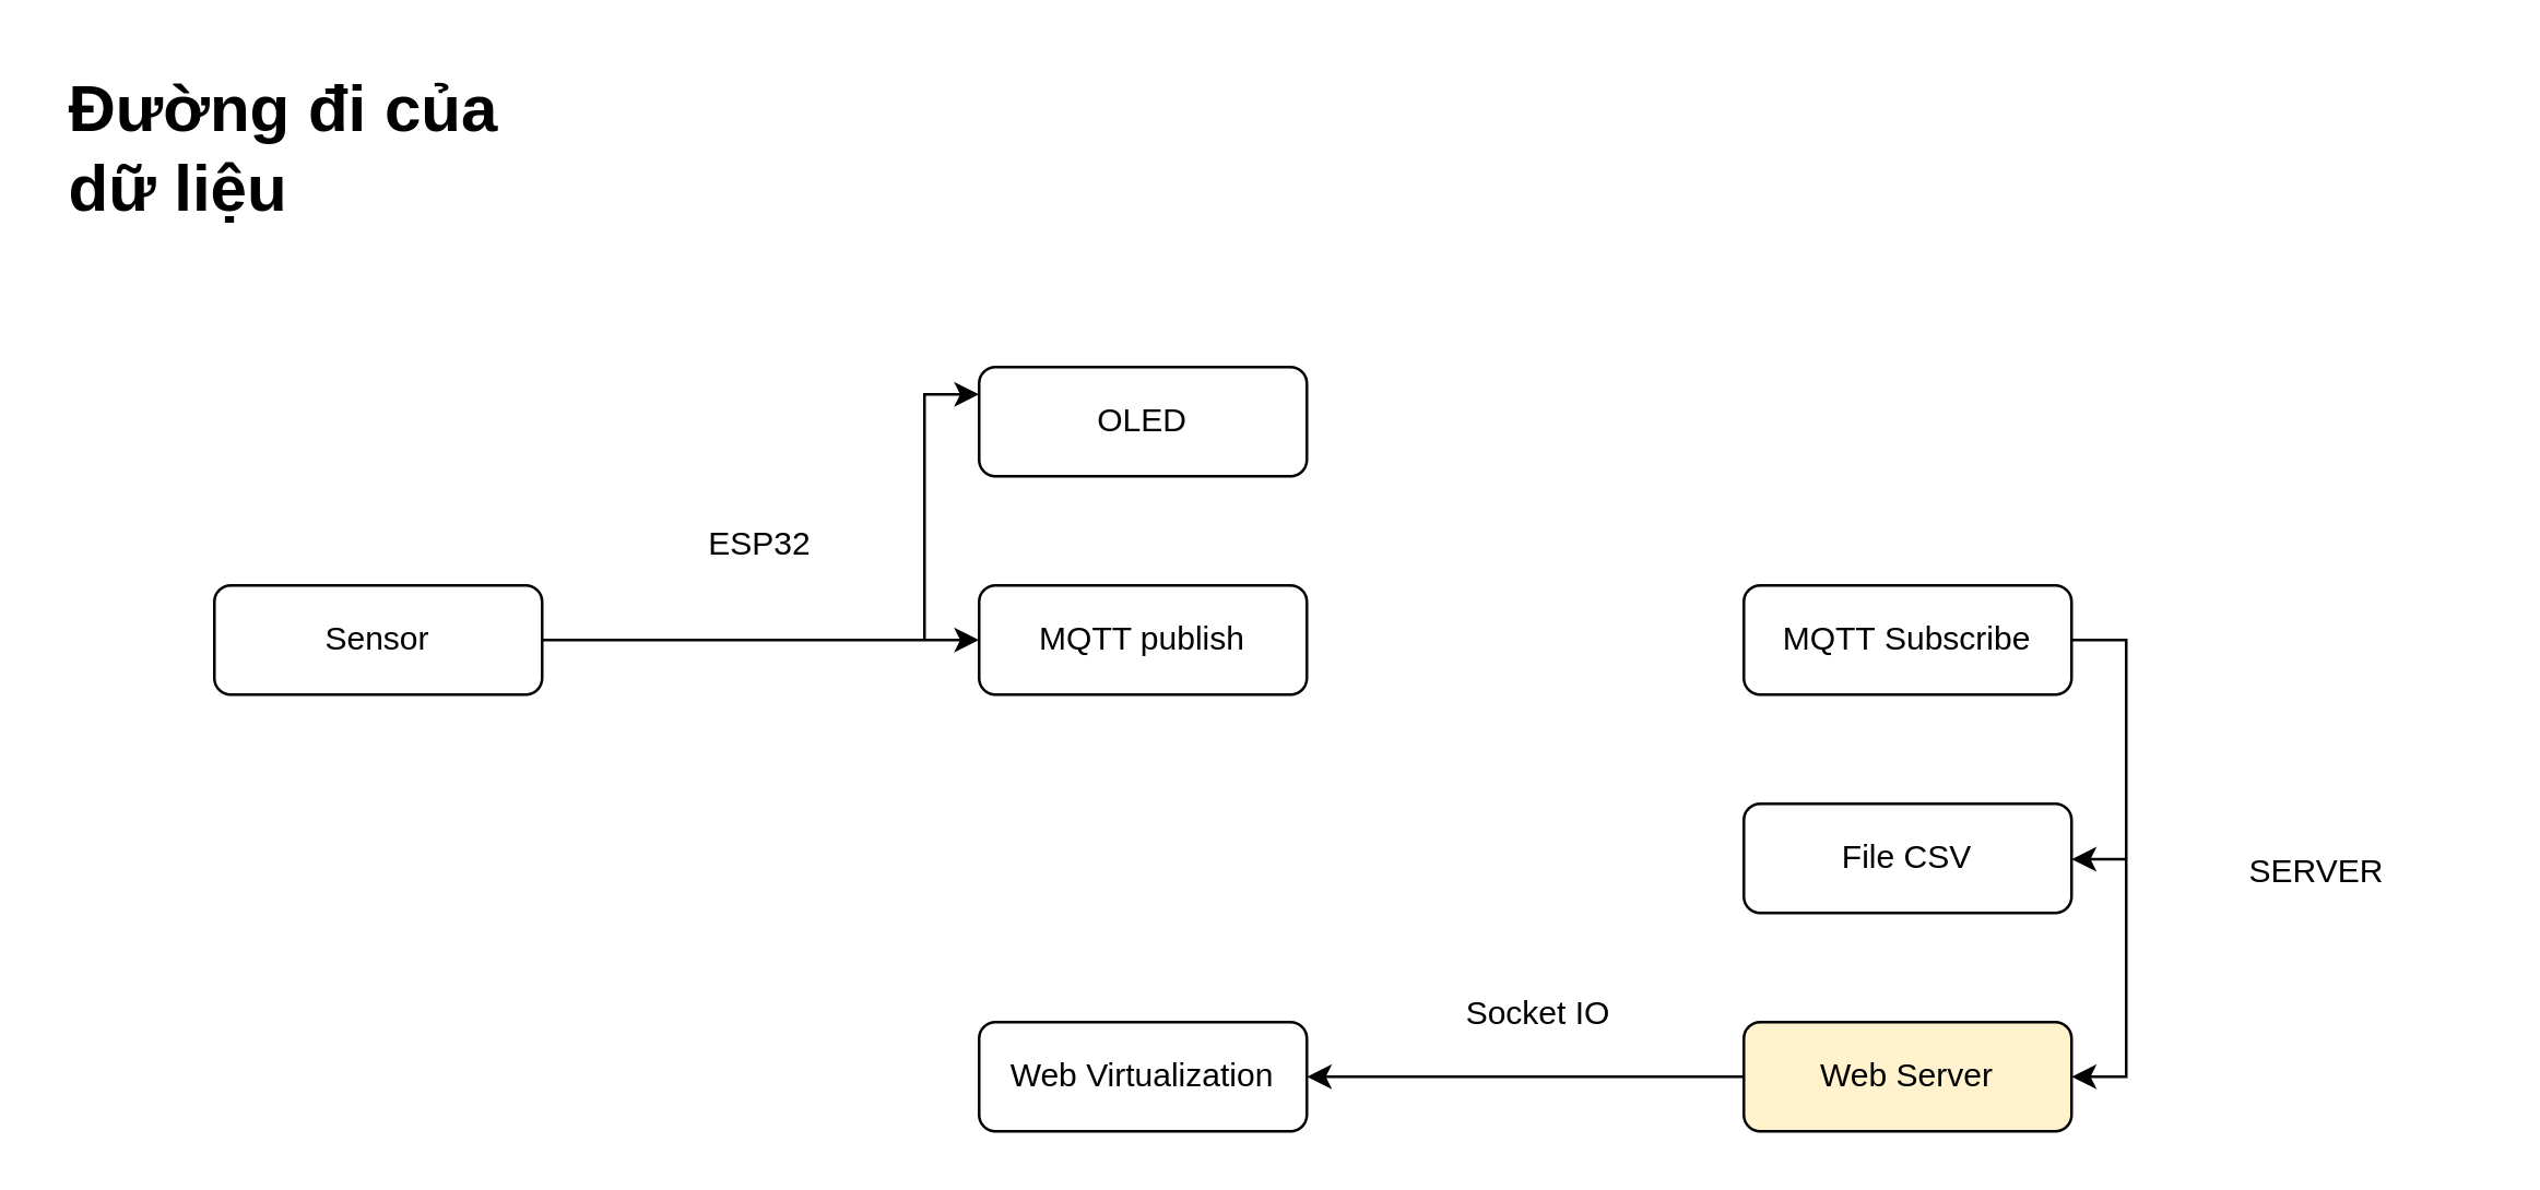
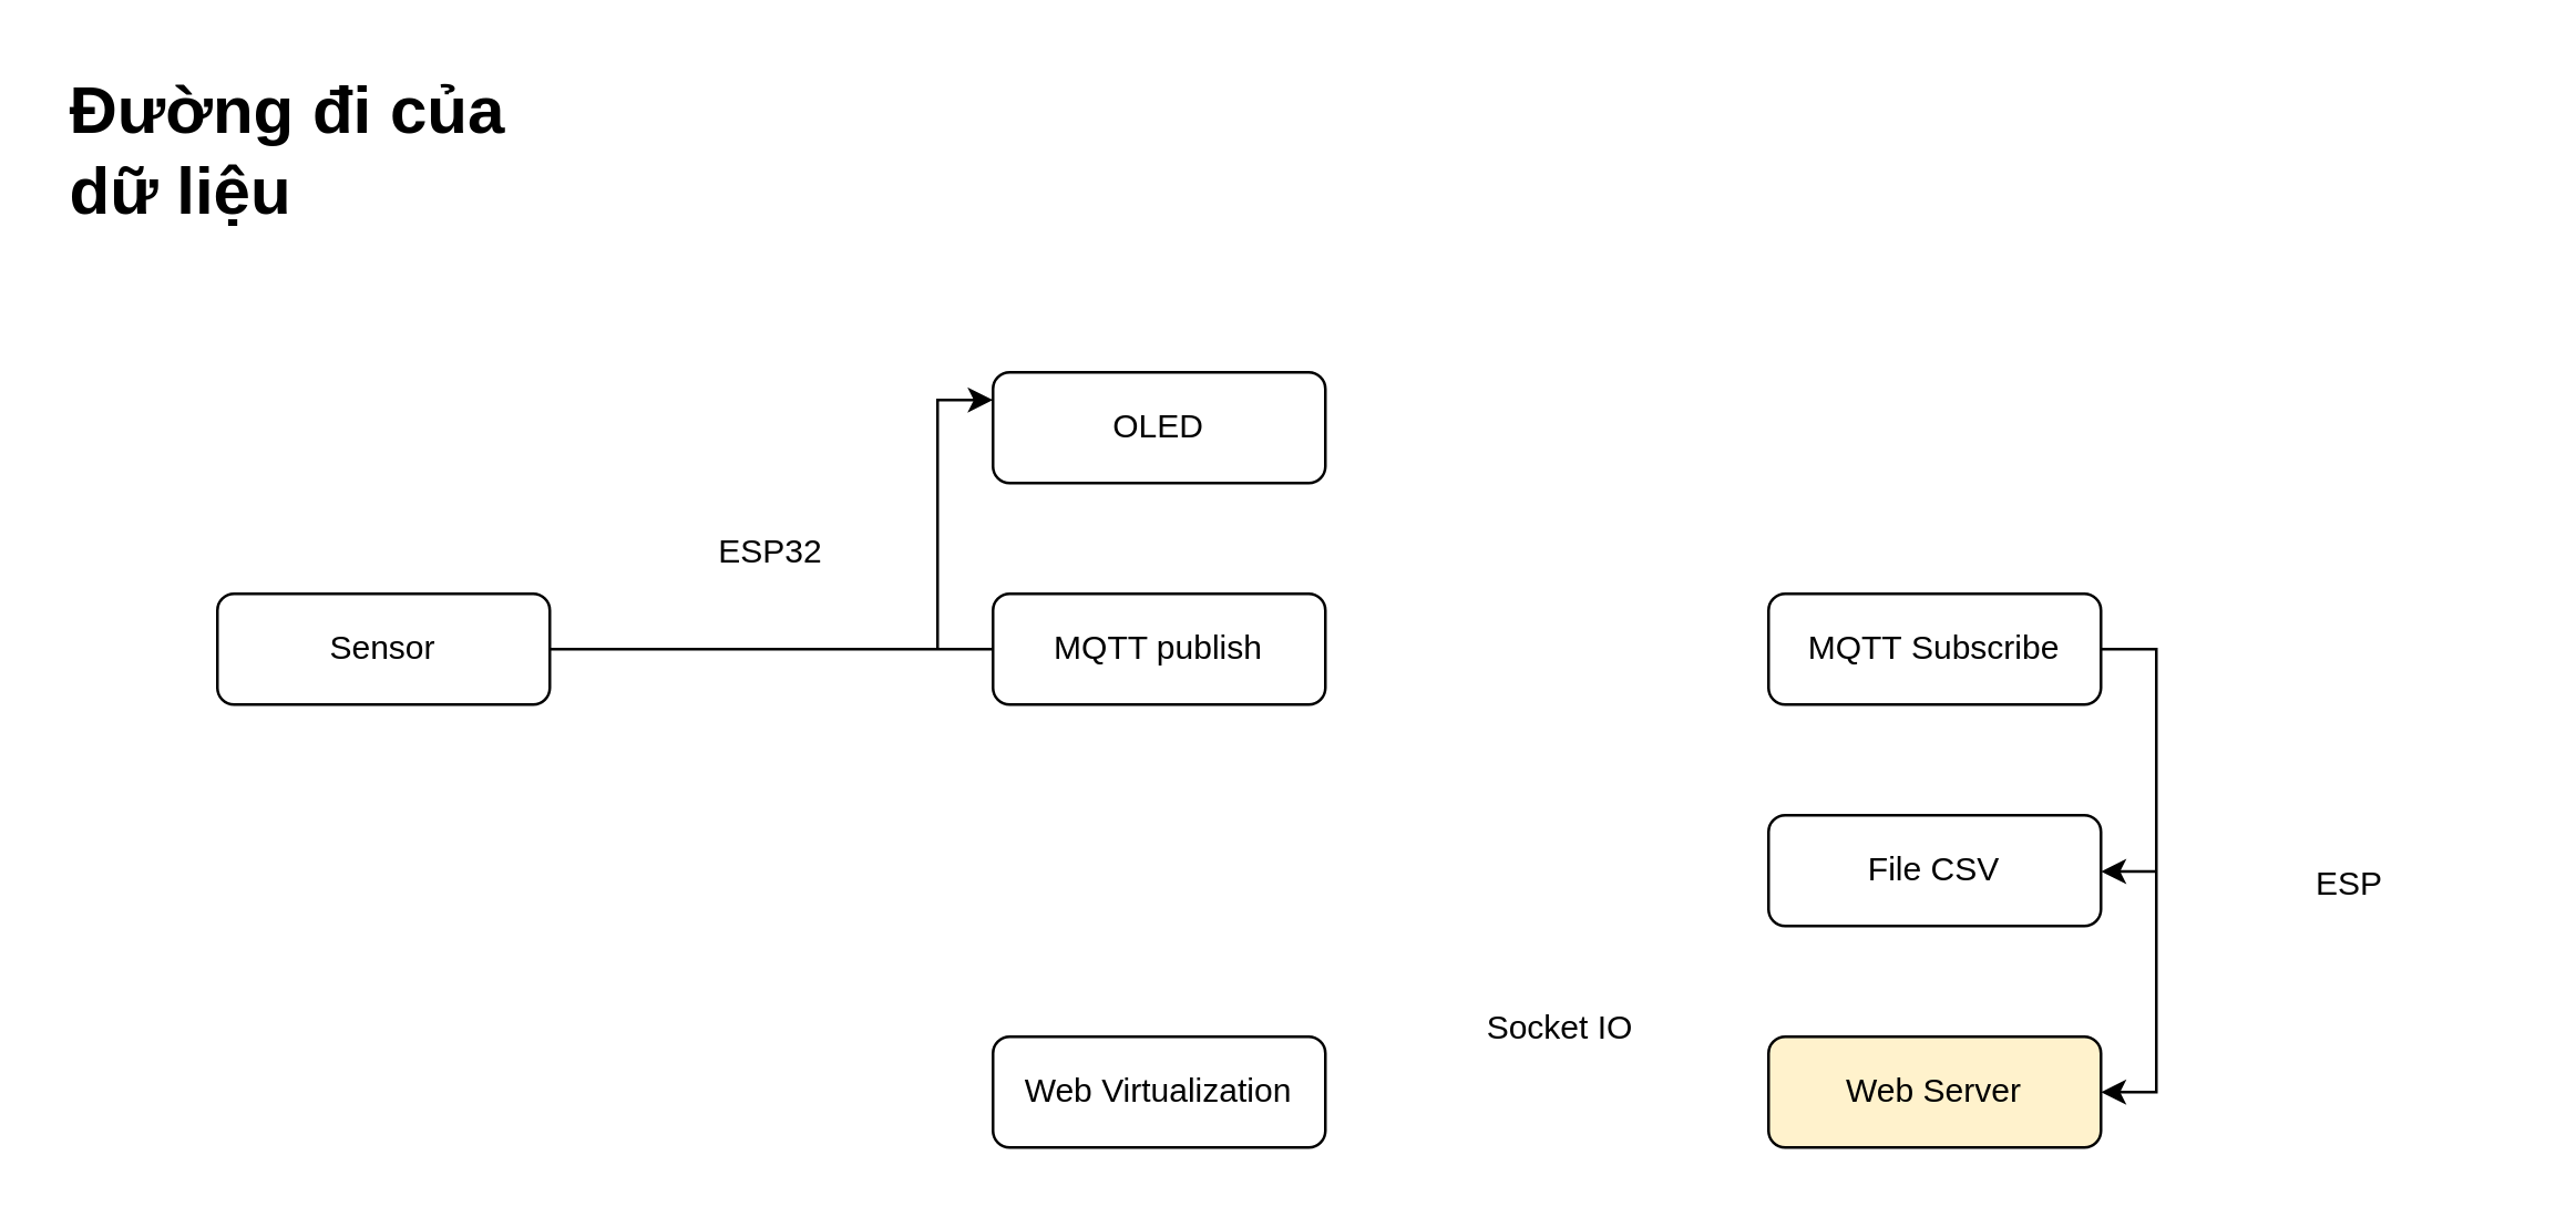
  <mxCell id="0" />
  <mxCell id="1" parent="0" />
- <mxCell id="2" style="edgeStyle=orthogonalEdgeStyle;rounded=0;orthogonalLoop=1;jettySize=auto;html=1;exitX=1;exitY=0.5;exitDx=0;exitDy=0;entryX=0;entryY=0.5;entryDx=0;entryDy=0;" parent="1" source="3" target="4" edge="1"><mxGeometry relative="1" as="geometry" /></mxCell>
+ <mxCell id="2" style="edgeStyle=orthogonalEdgeStyle;rounded=0;orthogonalLoop=1;jettySize=auto;html=1;exitX=1;exitY=0.5;exitDx=0;exitDy=0;entryX=0;entryY=0.5;entryDx=0;entryDy=0;endArrow=none;" parent="1" source="3" target="4" edge="1"><mxGeometry relative="1" as="geometry" /></mxCell>
  <mxCell id="3" value="Sensor" style="rounded=1;whiteSpace=wrap;html=1;fontSize=12;glass=0;strokeWidth=1;shadow=0;" parent="1" vertex="1"><mxGeometry x="78" y="214" width="120" height="40" as="geometry" /></mxCell>
  <mxCell id="4" value="MQTT publish" style="rounded=1;whiteSpace=wrap;html=1;fontSize=12;glass=0;strokeWidth=1;shadow=0;" parent="1" vertex="1"><mxGeometry x="358" y="214" width="120" height="40" as="geometry" /></mxCell>
  <mxCell id="5" style="edgeStyle=orthogonalEdgeStyle;rounded=0;orthogonalLoop=1;jettySize=auto;html=1;exitX=1;exitY=0.5;exitDx=0;exitDy=0;entryX=0;entryY=0.5;entryDx=0;entryDy=0;" parent="1" source="6" target="8" edge="1"><mxGeometry relative="1" as="geometry" /></mxCell>
  <mxCell id="6" value="MQTT&amp;nbsp;Subscribe " style="rounded=1;whiteSpace=wrap;html=1;fontSize=12;glass=0;strokeWidth=1;shadow=0;" parent="1" vertex="1"><mxGeometry x="638" y="214" width="120" height="40" as="geometry" /></mxCell>
- <mxCell id="7" style="edgeStyle=orthogonalEdgeStyle;rounded=0;orthogonalLoop=1;jettySize=auto;html=1;exitX=1;exitY=0.5;exitDx=0;exitDy=0;entryX=0;entryY=0.5;entryDx=0;entryDy=0;" parent="1" source="8" target="13" edge="1"><mxGeometry relative="1" as="geometry" /></mxCell>
  <mxCell id="8" value="Web Server" style="rounded=1;whiteSpace=wrap;html=1;fontSize=12;glass=0;strokeWidth=1;shadow=0;direction=west;fillColor=#fff2cc;" parent="1" vertex="1"><mxGeometry x="638" y="374" width="120" height="40" as="geometry" /></mxCell>
  <mxCell id="9" value="ESP32" style="text;html=1;strokeColor=none;fillColor=none;align=center;verticalAlign=middle;whiteSpace=wrap;rounded=0;" parent="1" vertex="1"><mxGeometry x="218" y="184" width="120" height="30" as="geometry" /></mxCell>
  <mxCell id="10" style="edgeStyle=orthogonalEdgeStyle;rounded=0;orthogonalLoop=1;jettySize=auto;html=1;exitX=0;exitY=0.25;exitDx=0;exitDy=0;entryX=0;entryY=0.25;entryDx=0;entryDy=0;" parent="1" target="11" edge="1"><mxGeometry relative="1" as="geometry"><mxPoint x="338" y="234" as="sourcePoint" /><Array as="points"><mxPoint x="338" y="144" /></Array></mxGeometry></mxCell>
  <mxCell id="11" value="OLED" style="rounded=1;whiteSpace=wrap;html=1;fontSize=12;glass=0;strokeWidth=1;shadow=0;" parent="1" vertex="1"><mxGeometry x="358" y="134" width="120" height="40" as="geometry" /></mxCell>
- <mxCell id="12" value="SERVER" style="text;html=1;strokeColor=none;fillColor=none;align=center;verticalAlign=middle;whiteSpace=wrap;rounded=0;" parent="1" vertex="1"><mxGeometry x="788" y="304" width="120" height="30" as="geometry" /></mxCell>
+ <mxCell id="12" value="ESP" style="text;html=1;strokeColor=none;fillColor=none;align=center;verticalAlign=middle;whiteSpace=wrap;rounded=0;" parent="1" vertex="1"><mxGeometry x="788" y="304" width="120" height="30" as="geometry" /></mxCell>
  <mxCell id="13" value="Web Virtualization" style="rounded=1;whiteSpace=wrap;html=1;fontSize=12;glass=0;strokeWidth=1;shadow=0;direction=west;" parent="1" vertex="1"><mxGeometry x="358" y="374" width="120" height="40" as="geometry" /></mxCell>
  <mxCell id="14" style="edgeStyle=orthogonalEdgeStyle;rounded=0;orthogonalLoop=1;jettySize=auto;html=1;exitX=1;exitY=0.5;exitDx=0;exitDy=0;entryX=1;entryY=0.5;entryDx=0;entryDy=0;" parent="1" target="15" edge="1"><mxGeometry relative="1" as="geometry"><mxPoint x="778" y="314.294" as="sourcePoint" /></mxGeometry></mxCell>
  <mxCell id="15" value="File CSV" style="rounded=1;whiteSpace=wrap;html=1;fontSize=12;glass=0;strokeWidth=1;shadow=0;" parent="1" vertex="1"><mxGeometry x="638" y="294" width="120" height="40" as="geometry" /></mxCell>
  <mxCell id="16" value="Socket IO" style="text;html=1;strokeColor=none;fillColor=none;align=center;verticalAlign=middle;whiteSpace=wrap;rounded=0;" parent="1" vertex="1"><mxGeometry x="503" y="356" width="120" height="30" as="geometry" /></mxCell>
  <mxCell id="17" value="&lt;h1&gt;Đường đi của dữ liệu&lt;/h1&gt;" style="text;html=1;strokeColor=none;fillColor=none;spacing=5;spacingTop=-20;whiteSpace=wrap;overflow=hidden;rounded=0;" vertex="1" parent="1"><mxGeometry x="20" y="20" width="190" height="120" as="geometry" /></mxCell>
